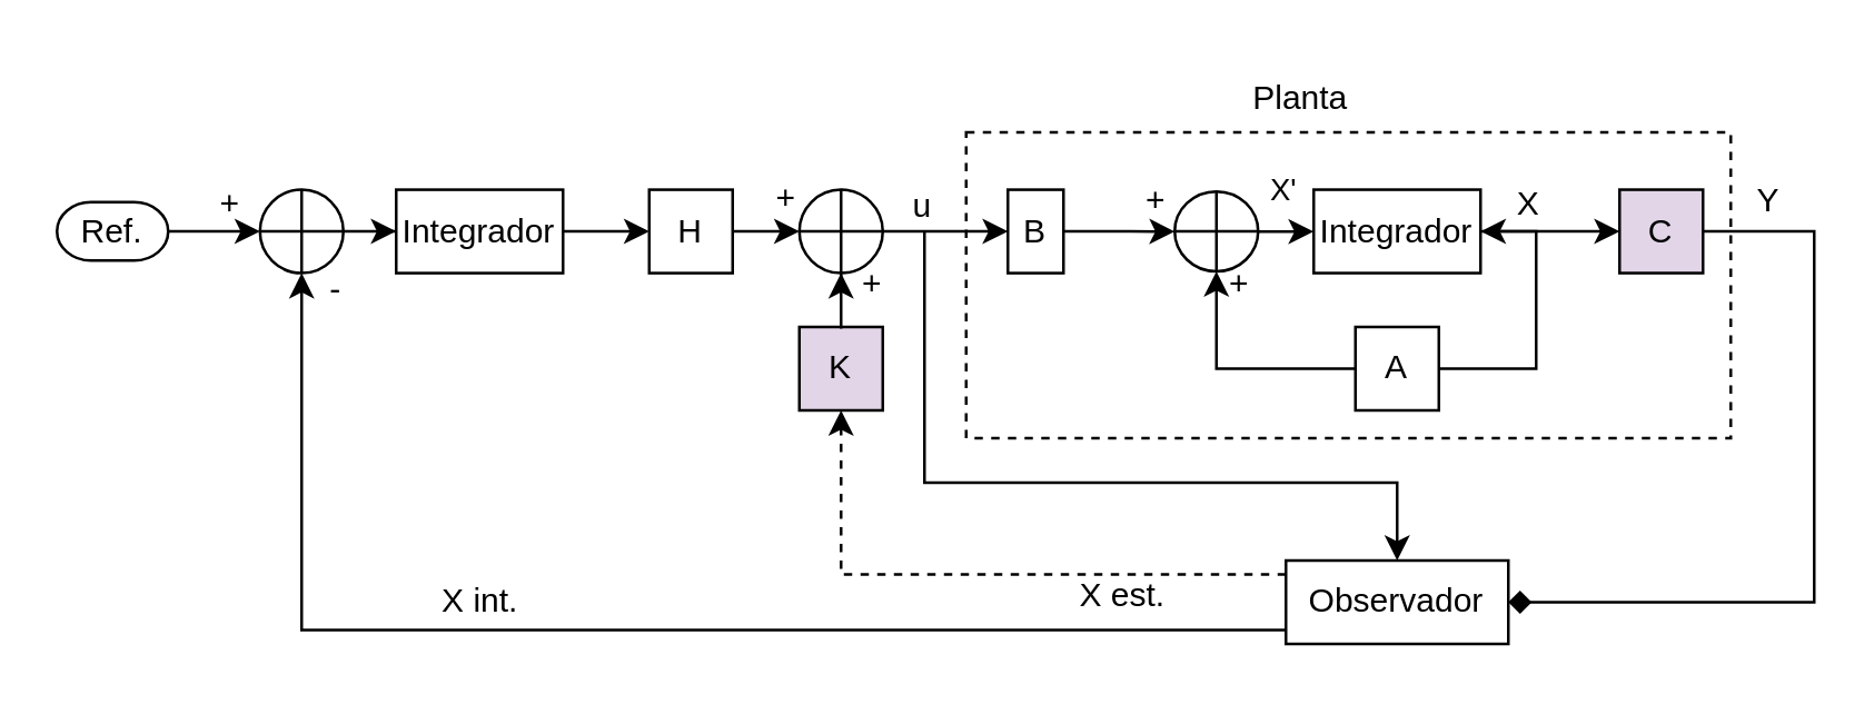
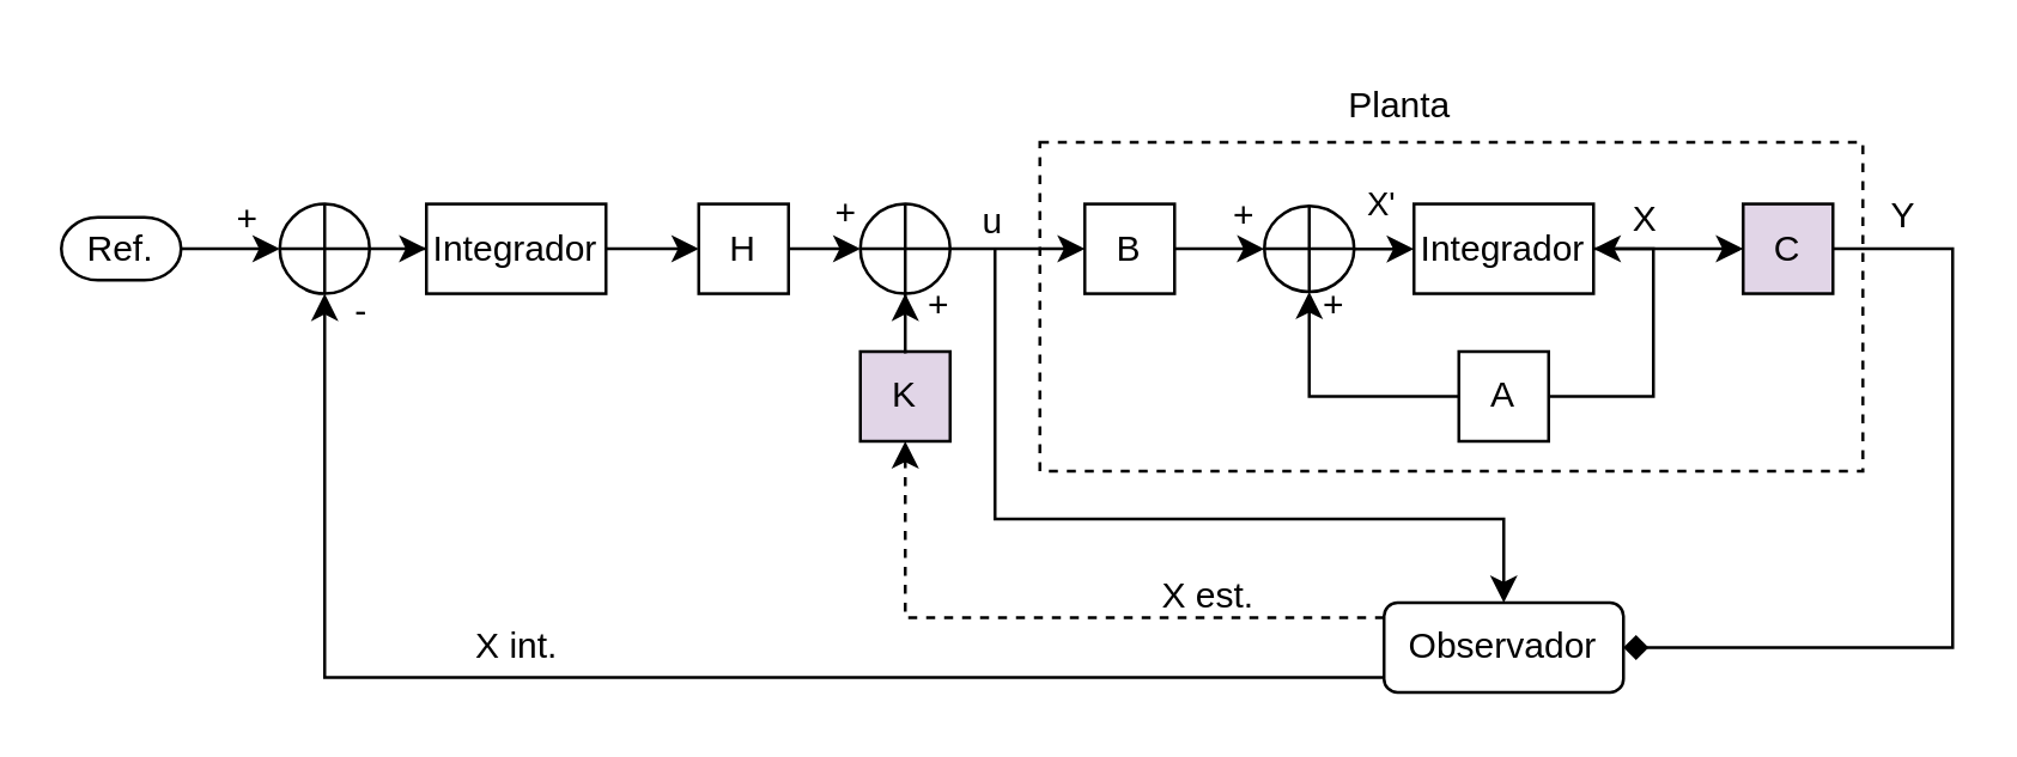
  <mxCell id="0" />
  <mxCell id="1" parent="0" />
  <mxCell id="2" value="-" style="text;html=1;align=center;verticalAlign=middle;resizable=0;points=[];autosize=1;strokeColor=none;fillColor=none;" vertex="1" parent="1"><mxGeometry x="105" y="88.62" width="30" height="30" as="geometry" /></mxCell>
  <mxCell id="3" value="+" style="text;html=1;align=center;verticalAlign=middle;resizable=0;points=[];autosize=1;strokeColor=none;fillColor=none;" vertex="1" parent="1"><mxGeometry x="67" y="58.25" width="30" height="30" as="geometry" /></mxCell>
  <mxCell id="4" value="+" style="text;html=1;align=center;verticalAlign=middle;resizable=0;points=[];autosize=1;strokeColor=none;fillColor=none;" vertex="1" parent="1"><mxGeometry x="267" y="56" width="30" height="30" as="geometry" /></mxCell>
  <mxCell id="5" value="+" style="text;html=1;align=center;verticalAlign=middle;resizable=0;points=[];autosize=1;strokeColor=none;fillColor=none;" vertex="1" parent="1"><mxGeometry x="298" y="87" width="30" height="30" as="geometry" /></mxCell>
  <mxCell id="6" value="" style="rounded=0;whiteSpace=wrap;html=1;fillColor=none;dashed=1;" parent="1" vertex="1"><mxGeometry x="347" y="47" width="275" height="110" as="geometry" /></mxCell>
  <mxCell id="7" style="edgeStyle=orthogonalEdgeStyle;rounded=0;orthogonalLoop=1;jettySize=auto;html=1;entryX=1;entryY=0.5;entryDx=0;entryDy=0;" edge="1" parent="1" source="8" target="10"><mxGeometry relative="1" as="geometry"><Array as="points"><mxPoint x="552" y="132" /><mxPoint x="552" y="83" /></Array></mxGeometry></mxCell>
  <mxCell id="8" value="A" style="whiteSpace=wrap;strokeWidth=1;" parent="1" vertex="1"><mxGeometry x="487" y="117" width="30" height="30" as="geometry" /></mxCell>
  <mxCell id="9" style="edgeStyle=orthogonalEdgeStyle;rounded=0;orthogonalLoop=1;jettySize=auto;html=1;entryX=0;entryY=0.5;entryDx=0;entryDy=0;" edge="1" parent="1" source="10" target="16"><mxGeometry relative="1" as="geometry" /></mxCell>
  <mxCell id="10" value="Integrador" style="whiteSpace=wrap;strokeWidth=1;" parent="1" vertex="1"><mxGeometry x="472" y="67.62" width="60" height="30" as="geometry" /></mxCell>
  <mxCell id="11" style="edgeStyle=orthogonalEdgeStyle;rounded=0;orthogonalLoop=1;jettySize=auto;html=1;entryX=0;entryY=0.5;entryDx=0;entryDy=0;" parent="1" source="13" target="10" edge="1"><mxGeometry relative="1" as="geometry" /></mxCell>
  <mxCell id="12" value="X'" style="edgeLabel;html=1;align=center;verticalAlign=middle;resizable=0;points=[];" parent="11" vertex="1" connectable="0"><mxGeometry x="-0.169" y="2" relative="1" as="geometry"><mxPoint y="-13" as="offset" /></mxGeometry></mxCell>
  <mxCell id="13" value="" style="verticalLabelPosition=bottom;verticalAlign=top;html=1;shape=mxgraph.flowchart.summing_function;" parent="1" vertex="1"><mxGeometry x="422" y="68.25" width="30" height="28.75" as="geometry" /></mxCell>
  <mxCell id="14" style="edgeStyle=orthogonalEdgeStyle;rounded=0;orthogonalLoop=1;jettySize=auto;html=1;entryX=0.5;entryY=1;entryDx=0;entryDy=0;entryPerimeter=0;" parent="1" source="8" target="13" edge="1"><mxGeometry relative="1" as="geometry" /></mxCell>
  <mxCell id="15" style="edgeStyle=orthogonalEdgeStyle;rounded=0;orthogonalLoop=1;jettySize=auto;html=1;entryX=1;entryY=0.5;entryDx=0;entryDy=0;endArrow=diamond;" parent="1" source="16" target="25" edge="1"><mxGeometry relative="1" as="geometry"><mxPoint x="652" y="83.25" as="targetPoint" /><Array as="points"><mxPoint x="652" y="83" /><mxPoint x="652" y="216" /></Array></mxGeometry></mxCell>
  <mxCell id="16" value="C" style="whiteSpace=wrap;strokeWidth=1;fillColor=#e1d5e7;" parent="1" vertex="1"><mxGeometry x="582" y="67.62" width="30" height="30" as="geometry" /></mxCell>
  <mxCell id="17" value="" style="edgeStyle=orthogonalEdgeStyle;rounded=0;orthogonalLoop=1;jettySize=auto;html=1;" parent="1" source="18" target="13" edge="1"><mxGeometry relative="1" as="geometry" /></mxCell>
- <mxCell id="18" value="B" style="whiteSpace=wrap;strokeWidth=1;" parent="1" vertex="1"><mxGeometry x="362" y="67.63" width="20" height="30" as="geometry" /></mxCell>
+ <mxCell id="18" value="B" style="whiteSpace=wrap;strokeWidth=1;" parent="1" vertex="1"><mxGeometry x="362" y="67.63" width="30" height="30" as="geometry" /></mxCell>
  <mxCell id="19" value="+" style="text;html=1;align=center;verticalAlign=middle;resizable=0;points=[];autosize=1;strokeColor=none;fillColor=none;" parent="1" vertex="1"><mxGeometry x="430" y="87" width="30" height="30" as="geometry" /></mxCell>
  <mxCell id="20" value="+" style="text;html=1;align=center;verticalAlign=middle;resizable=0;points=[];autosize=1;strokeColor=none;fillColor=none;" parent="1" vertex="1"><mxGeometry x="400" y="57" width="30" height="30" as="geometry" /></mxCell>
  <mxCell id="21" value="Y&amp;nbsp;" style="text;html=1;align=center;verticalAlign=middle;resizable=0;points=[];autosize=1;strokeColor=none;fillColor=none;" parent="1" vertex="1"><mxGeometry x="622" y="57" width="30" height="30" as="geometry" /></mxCell>
  <mxCell id="22" value="K" style="whiteSpace=wrap;strokeWidth=1;fillColor=#e1d5e7;" parent="1" vertex="1"><mxGeometry x="287" y="117" width="30" height="30" as="geometry" /></mxCell>
  <mxCell id="23" value="" style="edgeStyle=orthogonalEdgeStyle;rounded=0;orthogonalLoop=1;jettySize=auto;html=1;dashed=1;" parent="1" source="25" target="22" edge="1"><mxGeometry relative="1" as="geometry"><Array as="points"><mxPoint x="302" y="206" /></Array></mxGeometry></mxCell>
  <mxCell id="24" style="edgeStyle=orthogonalEdgeStyle;rounded=0;orthogonalLoop=1;jettySize=auto;html=1;endArrow=none;startFill=1;endFill=1;startArrow=classic;exitX=0.5;exitY=0;exitDx=0;exitDy=0;" edge="1" parent="1" source="25"><mxGeometry relative="1" as="geometry"><mxPoint x="332" y="83" as="targetPoint" /><mxPoint x="502" y="198" as="sourcePoint" /><Array as="points"><mxPoint x="502" y="173" /><mxPoint x="332" y="173" /></Array></mxGeometry></mxCell>
- <mxCell id="25" value="Observador" style="whiteSpace=wrap;strokeWidth=1;" parent="1" vertex="1"><mxGeometry x="462" y="201" width="80" height="30" as="geometry" /></mxCell>
- <mxCell id="26" value="X est." style="text;html=1;align=center;verticalAlign=middle;resizable=0;points=[];autosize=1;strokeColor=none;fillColor=none;" parent="1" vertex="1"><mxGeometry x="378" y="199.38" width="50" height="30" as="geometry" /></mxCell>
+ <mxCell id="25" value="Observador" style="whiteSpace=wrap;strokeWidth=1;rounded=1;" parent="1" vertex="1"><mxGeometry x="462" y="201" width="80" height="30" as="geometry" /></mxCell>
+ <mxCell id="26" value="X est." style="text;html=1;align=center;verticalAlign=middle;resizable=0;points=[];autosize=1;strokeColor=none;fillColor=none;" parent="1" vertex="1"><mxGeometry x="378" y="184.38" width="50" height="30" as="geometry" /></mxCell>
  <mxCell id="27" value="Planta" style="text;html=1;align=center;verticalAlign=middle;resizable=0;points=[];autosize=1;strokeColor=none;fillColor=none;" parent="1" vertex="1"><mxGeometry x="437" y="20.38" width="60" height="30" as="geometry" /></mxCell>
  <mxCell id="28" value="H" style="whiteSpace=wrap;strokeWidth=1;" vertex="1" parent="1"><mxGeometry x="233" y="67.63" width="30" height="30" as="geometry" /></mxCell>
  <mxCell id="29" value="Ref." style="strokeWidth=1;html=1;shape=mxgraph.flowchart.terminator;whiteSpace=wrap;" vertex="1" parent="1"><mxGeometry x="20" y="72.13" width="40" height="21" as="geometry" /></mxCell>
  <mxCell id="30" value="" style="edgeStyle=orthogonalEdgeStyle;rounded=0;orthogonalLoop=1;jettySize=auto;html=1;" edge="1" parent="1" source="32" target="34"><mxGeometry relative="1" as="geometry" /></mxCell>
  <mxCell id="31" value="u" style="text;html=1;align=center;verticalAlign=middle;resizable=0;points=[];autosize=1;strokeColor=none;fillColor=none;" vertex="1" parent="1"><mxGeometry x="316" y="58.62" width="30" height="30" as="geometry" /></mxCell>
  <mxCell id="32" value="" style="verticalLabelPosition=bottom;verticalAlign=top;html=1;shape=mxgraph.flowchart.summing_function;" vertex="1" parent="1"><mxGeometry x="93" y="67.63" width="30" height="30" as="geometry" /></mxCell>
  <mxCell id="33" style="edgeStyle=orthogonalEdgeStyle;rounded=0;orthogonalLoop=1;jettySize=auto;html=1;entryX=0;entryY=0.5;entryDx=0;entryDy=0;" edge="1" parent="1" source="34" target="28"><mxGeometry relative="1" as="geometry" /></mxCell>
  <mxCell id="34" value="Integrador" style="whiteSpace=wrap;strokeWidth=1;" vertex="1" parent="1"><mxGeometry x="142" y="67.63" width="60" height="30" as="geometry" /></mxCell>
  <mxCell id="35" style="edgeStyle=orthogonalEdgeStyle;rounded=0;orthogonalLoop=1;jettySize=auto;html=1;entryX=0;entryY=0.5;entryDx=0;entryDy=0;entryPerimeter=0;" edge="1" parent="1" source="29" target="32"><mxGeometry relative="1" as="geometry" /></mxCell>
  <mxCell id="36" style="edgeStyle=orthogonalEdgeStyle;rounded=0;orthogonalLoop=1;jettySize=auto;html=1;entryX=0;entryY=0.5;entryDx=0;entryDy=0;" edge="1" parent="1" source="37" target="18"><mxGeometry relative="1" as="geometry" /></mxCell>
  <mxCell id="37" value="" style="verticalLabelPosition=bottom;verticalAlign=top;html=1;shape=mxgraph.flowchart.summing_function;" vertex="1" parent="1"><mxGeometry x="287" y="67.63" width="30" height="30" as="geometry" /></mxCell>
  <mxCell id="38" style="edgeStyle=orthogonalEdgeStyle;rounded=0;orthogonalLoop=1;jettySize=auto;html=1;entryX=0.5;entryY=1;entryDx=0;entryDy=0;entryPerimeter=0;" edge="1" parent="1" source="22" target="37"><mxGeometry relative="1" as="geometry" /></mxCell>
  <mxCell id="39" style="edgeStyle=orthogonalEdgeStyle;rounded=0;orthogonalLoop=1;jettySize=auto;html=1;entryX=0;entryY=0.5;entryDx=0;entryDy=0;entryPerimeter=0;" edge="1" parent="1" source="28" target="37"><mxGeometry relative="1" as="geometry" /></mxCell>
  <mxCell id="40" value="X" style="text;html=1;align=center;verticalAlign=middle;resizable=0;points=[];autosize=1;strokeColor=none;fillColor=none;" vertex="1" parent="1"><mxGeometry x="534" y="58.13" width="30" height="30" as="geometry" /></mxCell>
  <mxCell id="41" value="X int." style="text;html=1;align=center;verticalAlign=middle;resizable=0;points=[];autosize=1;strokeColor=none;fillColor=none;" vertex="1" parent="1"><mxGeometry x="147" y="201" width="50" height="30" as="geometry" /></mxCell>
  <mxCell id="42" style="edgeStyle=orthogonalEdgeStyle;rounded=0;orthogonalLoop=1;jettySize=auto;html=1;entryX=0.5;entryY=1;entryDx=0;entryDy=0;entryPerimeter=0;" edge="1" parent="1" source="25" target="32"><mxGeometry relative="1" as="geometry"><Array as="points"><mxPoint x="108" y="226" /></Array></mxGeometry></mxCell>
